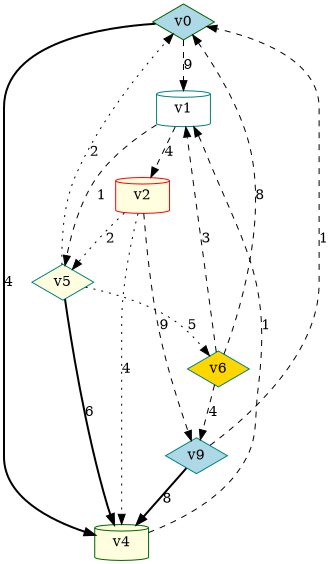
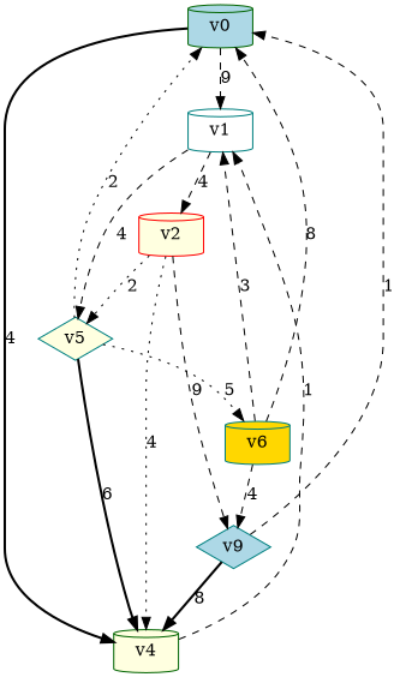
  digraph {
    node [color=teal fillcolor=lightyellow shape=cylinder style=filled]
    edge [style=dashed]
-   v0 [color=darkgreen fillcolor=lightblue shape=diamond]
+   v0 [color=darkgreen fillcolor=lightblue]
    v1 [fillcolor=white]
    v4 [color=darkgreen]
    v2 [color=red]
    v5 [shape=diamond]
    n6 [fillcolor=lightblue label=v9 shape=diamond]
-   v6 [fillcolor=gold shape=diamond]
+   v6 [fillcolor=gold]
    v0 -> v1 [label=9]
    v0 -> v4 [label=4 style=bold]
    v1 -> v2 [label=4]
-   v1 -> v5 [label=1]
+   v1 -> v5 [label=4]
    v4 -> v1 [label=1]
    v2 -> v4 [label=4 style=dotted]
    v2 -> v5 [label=2 style=dotted]
    v2 -> n6 [label=9]
    v5 -> v0 [label=2 style=dotted]
    v5 -> v4 [label=6 style=bold]
    v5 -> v6 [label=5 style=dotted]
    n6 -> v0 [label=1]
    n6 -> v4 [label=8 style=bold]
    v6 -> v0 [label=8]
    v6 -> v1 [label=3]
    v6 -> n6 [label=4]
  }
